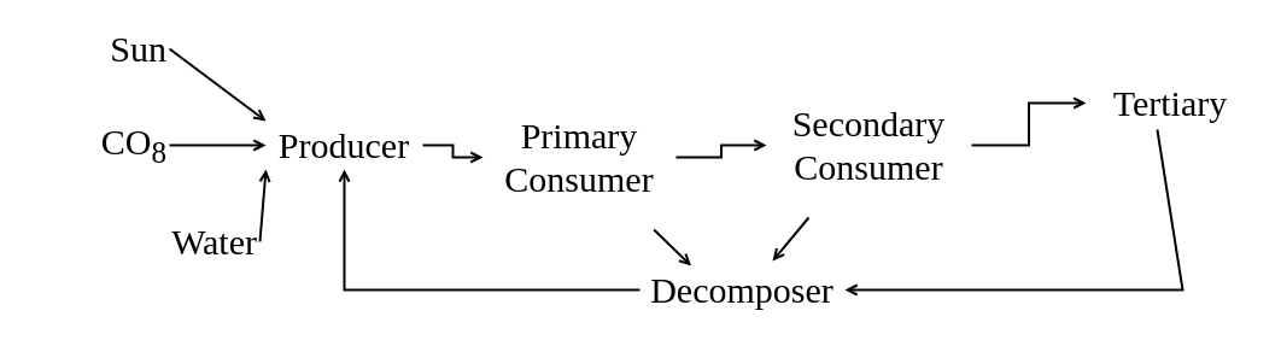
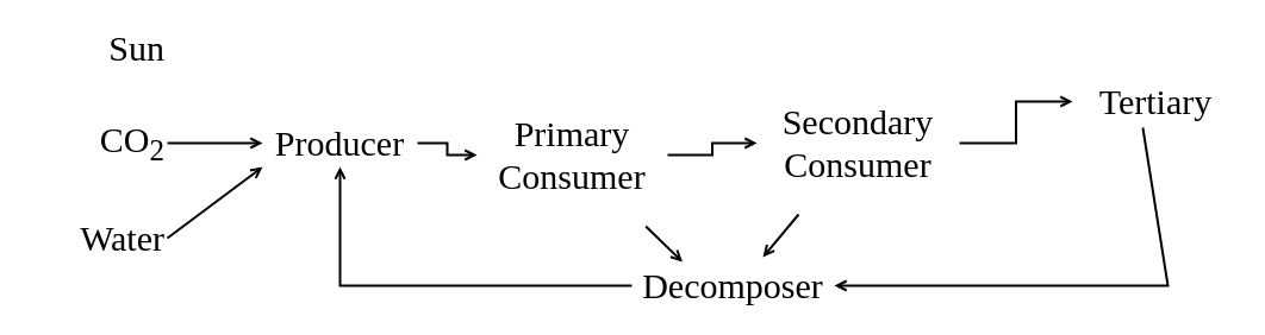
  <mxCell id="0" />
  <mxCell id="1" parent="0" />
  <mxCell id="2" value="Sun" style="rounded=0;whiteSpace=wrap;html=1;fillColor=none;fontSize=30;fontFamily=Ubuntu Mono;strokeWidth=3;strokeColor=none;align=right;" vertex="1" parent="1"><mxGeometry x="20" y="20" width="120" height="40" as="geometry" /></mxCell>
- <mxCell id="3" value="CO&lt;sub&gt;8&lt;/sub&gt;" style="rounded=0;whiteSpace=wrap;html=1;fillColor=none;fontSize=30;fontFamily=Ubuntu Mono;strokeWidth=3;strokeColor=none;align=right;" vertex="1" parent="1"><mxGeometry x="20" y="100" width="120" height="40" as="geometry" /></mxCell>
- <mxCell id="4" value="Water" style="rounded=0;whiteSpace=wrap;html=1;fillColor=none;fontSize=30;fontFamily=Ubuntu Mono;strokeWidth=3;strokeColor=none;align=right;" vertex="1" parent="1"><mxGeometry x="95" y="180" width="120" height="40" as="geometry" /></mxCell>
+ <mxCell id="3" value="CO&lt;sub&gt;2&lt;/sub&gt;" style="rounded=0;whiteSpace=wrap;html=1;fillColor=none;fontSize=30;fontFamily=Ubuntu Mono;strokeWidth=3;strokeColor=none;align=right;" vertex="1" parent="1"><mxGeometry x="20" y="100" width="120" height="40" as="geometry" /></mxCell>
+ <mxCell id="4" value="Water" style="rounded=0;whiteSpace=wrap;html=1;fillColor=none;fontSize=30;fontFamily=Ubuntu Mono;strokeWidth=3;strokeColor=none;align=right;" vertex="1" parent="1"><mxGeometry x="20" y="180" width="120" height="40" as="geometry" /></mxCell>
  <mxCell id="5" value="" style="edgeStyle=orthogonalEdgeStyle;rounded=0;orthogonalLoop=1;jettySize=auto;html=1;strokeWidth=2;endArrow=open;endFill=0;" edge="1" parent="1" source="6" target="9"><mxGeometry relative="1" as="geometry" /></mxCell>
  <mxCell id="6" value="Producer" style="rounded=0;whiteSpace=wrap;html=1;fillColor=none;fontSize=30;fontFamily=Ubuntu Mono;strokeWidth=3;strokeColor=none;align=center;" vertex="1" parent="1"><mxGeometry x="220" y="100" width="130" height="40" as="geometry" /></mxCell>
  <mxCell id="7" value="" style="edgeStyle=orthogonalEdgeStyle;rounded=0;orthogonalLoop=1;jettySize=auto;html=1;strokeWidth=2;endArrow=open;endFill=0;" edge="1" parent="1" source="9" target="14"><mxGeometry relative="1" as="geometry" /></mxCell>
  <mxCell id="8" value="" style="rounded=0;orthogonalLoop=1;jettySize=auto;html=1;entryX=0.25;entryY=0;entryDx=0;entryDy=0;strokeWidth=2;endArrow=open;endFill=0;" edge="1" parent="1" source="9" target="17"><mxGeometry relative="1" as="geometry" /></mxCell>
  <mxCell id="9" value="Primary&lt;br&gt;Consumer" style="rounded=0;whiteSpace=wrap;html=1;fillColor=none;fontSize=30;fontFamily=Ubuntu Mono;strokeWidth=3;strokeColor=none;align=center;" vertex="1" parent="1"><mxGeometry x="400" y="70" width="160" height="120" as="geometry" /></mxCell>
  <mxCell id="10" value="" style="endArrow=open;html=1;rounded=0;exitX=1;exitY=0.5;exitDx=0;exitDy=0;entryX=0;entryY=1;entryDx=0;entryDy=0;strokeWidth=2;endFill=0;" edge="1" parent="1" source="4" target="6"><mxGeometry width="50" height="50" relative="1" as="geometry"><mxPoint x="230" y="230" as="sourcePoint" /><mxPoint x="280" y="180" as="targetPoint" /></mxGeometry></mxCell>
- <mxCell id="11" value="" style="endArrow=open;html=1;rounded=0;exitX=1;exitY=0.5;exitDx=0;exitDy=0;entryX=0;entryY=0;entryDx=0;entryDy=0;strokeWidth=2;endFill=0;" edge="1" parent="1" source="2" target="6"><mxGeometry width="50" height="50" relative="1" as="geometry"><mxPoint x="180" y="70" as="sourcePoint" /><mxPoint x="230" y="20" as="targetPoint" /></mxGeometry></mxCell>
  <mxCell id="12" value="" style="edgeStyle=orthogonalEdgeStyle;rounded=0;orthogonalLoop=1;jettySize=auto;html=1;strokeWidth=2;endArrow=open;endFill=0;" edge="1" parent="1" source="14" target="15"><mxGeometry relative="1" as="geometry" /></mxCell>
  <mxCell id="13" value="" style="rounded=0;orthogonalLoop=1;jettySize=auto;html=1;entryX=0.647;entryY=-0.1;entryDx=0;entryDy=0;entryPerimeter=0;strokeWidth=2;endArrow=open;endFill=0;" edge="1" parent="1" source="14" target="17"><mxGeometry relative="1" as="geometry" /></mxCell>
  <mxCell id="14" value="Secondary&lt;br&gt;Consumer" style="rounded=0;whiteSpace=wrap;html=1;fillColor=none;fontSize=30;fontFamily=Ubuntu Mono;strokeWidth=3;strokeColor=none;align=center;" vertex="1" parent="1"><mxGeometry x="635" y="60" width="170" height="120" as="geometry" /></mxCell>
  <mxCell id="15" value="Tertiary" style="rounded=0;whiteSpace=wrap;html=1;fillColor=none;fontSize=30;fontFamily=Ubuntu Mono;strokeWidth=3;strokeColor=none;align=center;" vertex="1" parent="1"><mxGeometry x="900" y="65" width="140" height="40" as="geometry" /></mxCell>
  <mxCell id="16" value="" style="endArrow=open;html=1;rounded=0;exitX=1;exitY=0.5;exitDx=0;exitDy=0;entryX=0;entryY=0.5;entryDx=0;entryDy=0;strokeWidth=2;endFill=0;" edge="1" parent="1" source="3" target="6"><mxGeometry width="50" height="50" relative="1" as="geometry"><mxPoint x="150" y="210" as="sourcePoint" /><mxPoint x="230" y="150" as="targetPoint" /></mxGeometry></mxCell>
  <mxCell id="17" value="Decomposer" style="rounded=0;whiteSpace=wrap;html=1;fillColor=none;fontSize=30;fontFamily=Ubuntu Mono;strokeWidth=3;strokeColor=none;align=center;" vertex="1" parent="1"><mxGeometry x="530" y="220" width="170" height="40" as="geometry" /></mxCell>
  <mxCell id="18" value="" style="endArrow=open;html=1;rounded=0;exitX=0.421;exitY=1.05;exitDx=0;exitDy=0;exitPerimeter=0;entryX=1;entryY=0.5;entryDx=0;entryDy=0;endFill=0;strokeWidth=2;" edge="1" parent="1" source="15" target="17"><mxGeometry width="50" height="50" relative="1" as="geometry"><mxPoint x="1270" y="350" as="sourcePoint" /><mxPoint x="1320" y="300" as="targetPoint" /><Array as="points"><mxPoint x="980" y="240" /></Array></mxGeometry></mxCell>
  <mxCell id="19" value="" style="endArrow=open;html=1;rounded=0;exitX=0;exitY=0.5;exitDx=0;exitDy=0;entryX=0.5;entryY=1;entryDx=0;entryDy=0;strokeWidth=2;endFill=0;" edge="1" parent="1" source="17" target="6"><mxGeometry width="50" height="50" relative="1" as="geometry"><mxPoint x="370" y="330" as="sourcePoint" /><mxPoint x="420" y="280" as="targetPoint" /><Array as="points"><mxPoint x="285" y="240" /></Array></mxGeometry></mxCell>
